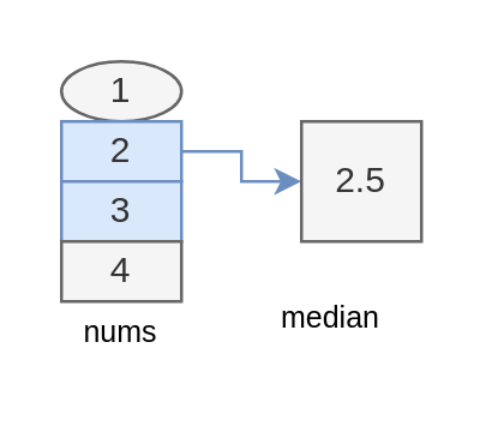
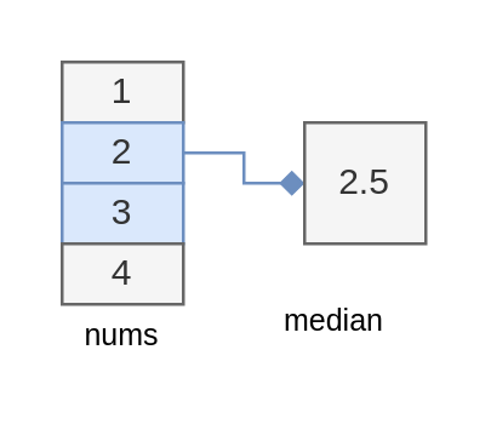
  <mxCell id="0" />
  <mxCell id="1" parent="0" />
- <mxCell id="2" value="1" style="ellipse;whiteSpace=wrap;html=1;fillColor=#f5f5f5;fontColor=#333333;strokeColor=#666666;" parent="1" vertex="1"><mxGeometry x="20" y="20" width="40" height="20" as="geometry" /></mxCell>
+ <mxCell id="2" value="1" style="rounded=0;whiteSpace=wrap;html=1;fillColor=#f5f5f5;fontColor=#333333;strokeColor=#666666;" parent="1" vertex="1"><mxGeometry x="20" y="20" width="40" height="20" as="geometry" /></mxCell>
  <mxCell id="3" value="nums" style="text;html=1;align=center;verticalAlign=middle;whiteSpace=wrap;rounded=0;fontSize=10;" parent="1" vertex="1"><mxGeometry x="20" y="100" width="40" height="20" as="geometry" /></mxCell>
- <mxCell id="4" style="edgeStyle=orthogonalEdgeStyle;rounded=0;orthogonalLoop=1;jettySize=auto;html=1;exitX=1;exitY=0.5;exitDx=0;exitDy=0;entryX=0;entryY=0.5;entryDx=0;entryDy=0;fillColor=#dae8fc;strokeColor=#6c8ebf;" parent="1" source="5" target="10" edge="1"><mxGeometry relative="1" as="geometry" /></mxCell>
+ <mxCell id="4" style="edgeStyle=orthogonalEdgeStyle;rounded=0;orthogonalLoop=1;jettySize=auto;html=1;exitX=1;exitY=0.5;exitDx=0;exitDy=0;entryX=0;entryY=0.5;entryDx=0;entryDy=0;fillColor=#dae8fc;strokeColor=#6c8ebf;endArrow=diamond;" parent="1" source="5" target="10" edge="1"><mxGeometry relative="1" as="geometry" /></mxCell>
  <mxCell id="5" value="2" style="rounded=0;whiteSpace=wrap;html=1;fillColor=#dae8fc;strokeColor=#6c8ebf;fontColor=#333333;" parent="1" vertex="1"><mxGeometry x="20" y="40" width="40" height="20" as="geometry" /></mxCell>
  <mxCell id="6" style="edgeStyle=orthogonalEdgeStyle;rounded=0;orthogonalLoop=1;jettySize=auto;html=1;exitX=1;exitY=0.5;exitDx=0;exitDy=0;fillColor=#dae8fc;strokeColor=#6c8ebf;" parent="1" source="10" edge="1"><mxGeometry relative="1" as="geometry"><mxPoint x="140" y="60" as="targetPoint" /></mxGeometry></mxCell>
  <mxCell id="7" value="3" style="rounded=0;whiteSpace=wrap;html=1;fillColor=#dae8fc;strokeColor=#6c8ebf;fontColor=#333333;" parent="1" vertex="1"><mxGeometry x="20" y="60" width="40" height="20" as="geometry" /></mxCell>
  <mxCell id="8" value="4" style="rounded=0;whiteSpace=wrap;html=1;fillColor=#f5f5f5;fontColor=#333333;strokeColor=#666666;" parent="1" vertex="1"><mxGeometry x="20" y="80" width="40" height="20" as="geometry" /></mxCell>
  <mxCell id="9" value="median" style="text;html=1;align=center;verticalAlign=middle;whiteSpace=wrap;rounded=0;fontSize=10;" parent="1" vertex="1"><mxGeometry x="90" y="95" width="40" height="20" as="geometry" /></mxCell>
  <mxCell id="10" value="2.5" style="rounded=0;whiteSpace=wrap;html=1;fillColor=#f5f5f5;fontColor=#333333;strokeColor=#666666;" parent="1" vertex="1"><mxGeometry x="100" y="40" width="40" height="40" as="geometry" /></mxCell>
